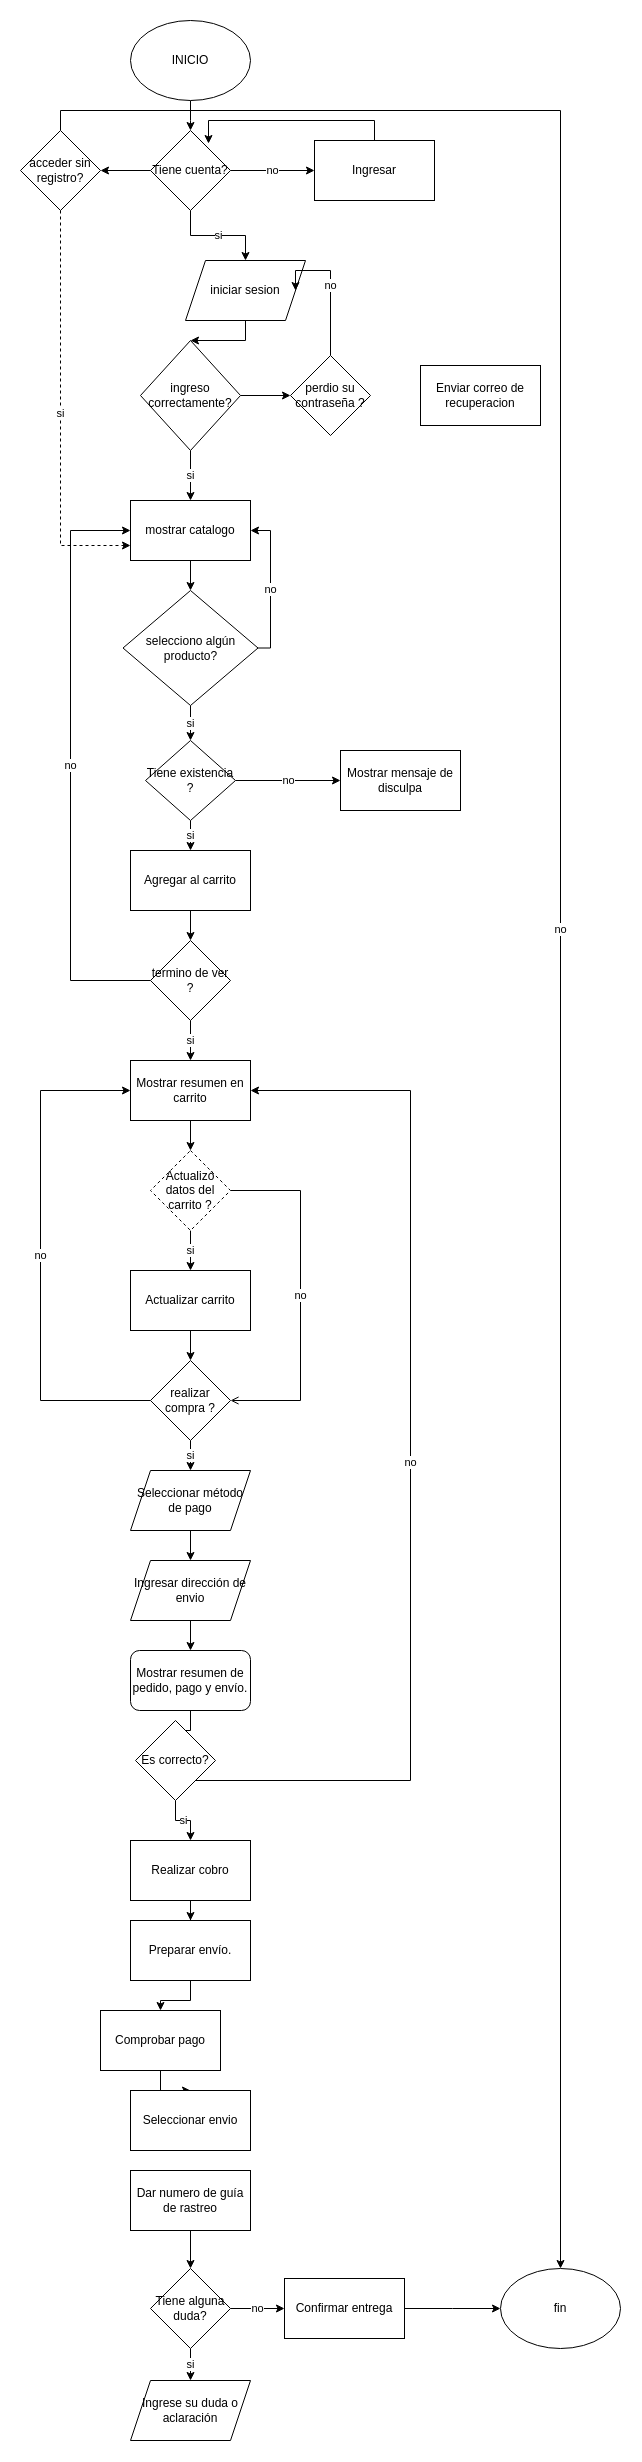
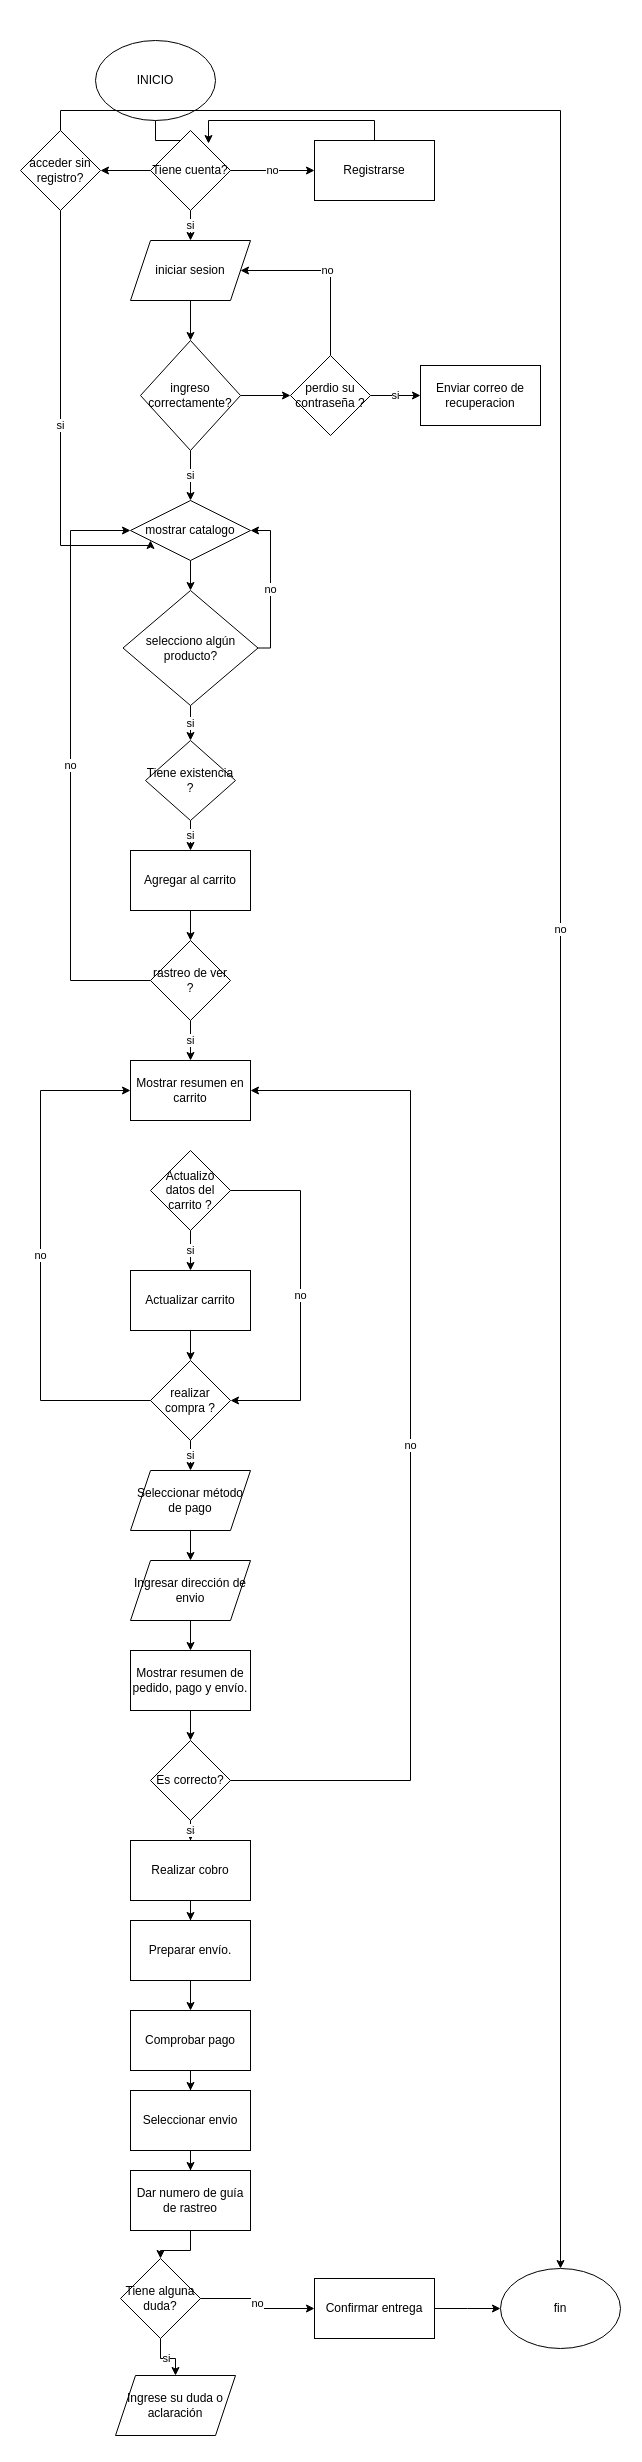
  <mxCell id="0" />
  <mxCell id="1" parent="0" />
  <mxCell id="2" style="edgeStyle=orthogonalEdgeStyle;rounded=0;orthogonalLoop=1;jettySize=auto;html=1;" edge="1" parent="1" source="3"><mxGeometry relative="1" as="geometry"><mxPoint x="190" y="130" as="targetPoint" /></mxGeometry></mxCell>
- <mxCell id="3" value="INICIO" style="ellipse;whiteSpace=wrap;html=1;" vertex="1" parent="1"><mxGeometry x="130" y="20" width="120" height="80" as="geometry" /></mxCell>
+ <mxCell id="3" value="INICIO" style="ellipse;whiteSpace=wrap;html=1;" vertex="1" parent="1"><mxGeometry x="95" y="40" width="120" height="80" as="geometry" /></mxCell>
  <mxCell id="4" value="si" style="edgeStyle=orthogonalEdgeStyle;rounded=0;orthogonalLoop=1;jettySize=auto;html=1;" edge="1" parent="1" source="7" target="9"><mxGeometry relative="1" as="geometry"><mxPoint x="190" y="270" as="targetPoint" /></mxGeometry></mxCell>
  <mxCell id="5" value="no" style="edgeStyle=orthogonalEdgeStyle;rounded=0;orthogonalLoop=1;jettySize=auto;html=1;" edge="1" parent="1" source="7" target="63"><mxGeometry relative="1" as="geometry"><mxPoint x="360" y="170" as="targetPoint" /></mxGeometry></mxCell>
  <mxCell id="6" style="edgeStyle=orthogonalEdgeStyle;rounded=0;orthogonalLoop=1;jettySize=auto;html=1;" edge="1" parent="1" source="7" target="70"><mxGeometry relative="1" as="geometry"><mxPoint x="100" y="170" as="targetPoint" /></mxGeometry></mxCell>
  <mxCell id="7" value="Tiene cuenta?" style="rhombus;whiteSpace=wrap;html=1;" vertex="1" parent="1"><mxGeometry x="150" y="130" width="80" height="80" as="geometry" /></mxCell>
  <mxCell id="8" style="edgeStyle=orthogonalEdgeStyle;rounded=0;orthogonalLoop=1;jettySize=auto;html=1;" edge="1" parent="1" source="9" target="12"><mxGeometry relative="1" as="geometry"><mxPoint x="190" y="350" as="targetPoint" /></mxGeometry></mxCell>
- <mxCell id="9" value="iniciar sesion" style="shape=parallelogram;perimeter=parallelogramPerimeter;whiteSpace=wrap;html=1;fixedSize=1;" vertex="1" parent="1"><mxGeometry x="185" y="260" width="120" height="60" as="geometry" /></mxCell>
+ <mxCell id="9" value="iniciar sesion" style="shape=parallelogram;perimeter=parallelogramPerimeter;whiteSpace=wrap;html=1;fixedSize=1;" vertex="1" parent="1"><mxGeometry x="130" y="240" width="120" height="60" as="geometry" /></mxCell>
  <mxCell id="10" value="si" style="edgeStyle=orthogonalEdgeStyle;rounded=0;orthogonalLoop=1;jettySize=auto;html=1;" edge="1" parent="1" source="12" target="14"><mxGeometry relative="1" as="geometry"><mxPoint x="190" y="510" as="targetPoint" /></mxGeometry></mxCell>
  <mxCell id="11" style="edgeStyle=orthogonalEdgeStyle;rounded=0;orthogonalLoop=1;jettySize=auto;html=1;" edge="1" parent="1" source="12" target="66"><mxGeometry relative="1" as="geometry"><mxPoint x="330" y="395" as="targetPoint" /></mxGeometry></mxCell>
  <mxCell id="12" value="ingreso correctamente?" style="rhombus;whiteSpace=wrap;html=1;" vertex="1" parent="1"><mxGeometry x="140" y="340" width="100" height="110" as="geometry" /></mxCell>
  <mxCell id="13" style="edgeStyle=orthogonalEdgeStyle;rounded=0;orthogonalLoop=1;jettySize=auto;html=1;" edge="1" parent="1" source="14" target="17"><mxGeometry relative="1" as="geometry"><mxPoint x="190" y="610" as="targetPoint" /></mxGeometry></mxCell>
- <mxCell id="14" value="mostrar catalogo" style="rounded=0;whiteSpace=wrap;html=1;" vertex="1" parent="1"><mxGeometry x="130" y="500" width="120" height="60" as="geometry" /></mxCell>
+ <mxCell id="14" value="mostrar catalogo" style="rhombus;whiteSpace=wrap;html=1;" vertex="1" parent="1"><mxGeometry x="130" y="500" width="120" height="60" as="geometry" /></mxCell>
  <mxCell id="15" value="si" style="edgeStyle=orthogonalEdgeStyle;rounded=0;orthogonalLoop=1;jettySize=auto;html=1;" edge="1" parent="1" source="17"><mxGeometry relative="1" as="geometry"><mxPoint x="190" y="740" as="targetPoint" /></mxGeometry></mxCell>
  <mxCell id="16" value="no" style="edgeStyle=orthogonalEdgeStyle;rounded=0;orthogonalLoop=1;jettySize=auto;html=1;entryX=1;entryY=0.5;entryDx=0;entryDy=0;exitX=0.944;exitY=0.5;exitDx=0;exitDy=0;exitPerimeter=0;" edge="1" parent="1" source="17" target="14"><mxGeometry relative="1" as="geometry"><Array as="points"><mxPoint x="270" y="648" /><mxPoint x="270" y="530" /></Array></mxGeometry></mxCell>
  <mxCell id="17" value="selecciono algún producto?" style="rhombus;whiteSpace=wrap;html=1;" vertex="1" parent="1"><mxGeometry x="122.5" y="590" width="135" height="115" as="geometry" /></mxCell>
  <mxCell id="18" value="si" style="edgeStyle=orthogonalEdgeStyle;rounded=0;orthogonalLoop=1;jettySize=auto;html=1;" edge="1" parent="1" source="20" target="22"><mxGeometry relative="1" as="geometry"><mxPoint x="190" y="860" as="targetPoint" /></mxGeometry></mxCell>
- <mxCell id="19" value="no" style="edgeStyle=orthogonalEdgeStyle;rounded=0;orthogonalLoop=1;jettySize=auto;html=1;" edge="1" parent="1" source="20" target="71"><mxGeometry relative="1" as="geometry"><mxPoint x="290" y="780" as="targetPoint" /></mxGeometry></mxCell>
  <mxCell id="20" value="Tiene existencia ?" style="rhombus;whiteSpace=wrap;html=1;" vertex="1" parent="1"><mxGeometry x="145" y="740" width="90" height="80" as="geometry" /></mxCell>
  <mxCell id="21" style="edgeStyle=orthogonalEdgeStyle;rounded=0;orthogonalLoop=1;jettySize=auto;html=1;" edge="1" parent="1" source="22" target="25"><mxGeometry relative="1" as="geometry"><mxPoint x="190" y="960" as="targetPoint" /></mxGeometry></mxCell>
  <mxCell id="22" value="Agregar al carrito" style="rounded=0;whiteSpace=wrap;html=1;" vertex="1" parent="1"><mxGeometry x="130" y="850" width="120" height="60" as="geometry" /></mxCell>
  <mxCell id="23" value="si" style="edgeStyle=orthogonalEdgeStyle;rounded=0;orthogonalLoop=1;jettySize=auto;html=1;" edge="1" parent="1" source="25" target="27"><mxGeometry relative="1" as="geometry"><mxPoint x="190" y="1070" as="targetPoint" /></mxGeometry></mxCell>
  <mxCell id="24" value="no" style="edgeStyle=orthogonalEdgeStyle;rounded=0;orthogonalLoop=1;jettySize=auto;html=1;entryX=0;entryY=0.5;entryDx=0;entryDy=0;" edge="1" parent="1" source="25" target="14"><mxGeometry relative="1" as="geometry"><Array as="points"><mxPoint x="70" y="980" /><mxPoint x="70" y="530" /></Array></mxGeometry></mxCell>
- <mxCell id="25" value="termino de ver ?" style="rhombus;whiteSpace=wrap;html=1;" vertex="1" parent="1"><mxGeometry x="150" y="940" width="80" height="80" as="geometry" /></mxCell>
- <mxCell id="26" style="edgeStyle=orthogonalEdgeStyle;rounded=0;orthogonalLoop=1;jettySize=auto;html=1;" edge="1" parent="1" source="27" target="30"><mxGeometry relative="1" as="geometry"><mxPoint x="190" y="1180" as="targetPoint" /></mxGeometry></mxCell>
+ <mxCell id="25" value="rastreo de ver ?" style="rhombus;whiteSpace=wrap;html=1;" vertex="1" parent="1"><mxGeometry x="150" y="940" width="80" height="80" as="geometry" /></mxCell>
  <mxCell id="27" value="Mostrar resumen en carrito" style="rounded=0;whiteSpace=wrap;html=1;" vertex="1" parent="1"><mxGeometry x="130" y="1060" width="120" height="60" as="geometry" /></mxCell>
  <mxCell id="28" value="si" style="edgeStyle=orthogonalEdgeStyle;rounded=0;orthogonalLoop=1;jettySize=auto;html=1;" edge="1" parent="1" source="30" target="32"><mxGeometry relative="1" as="geometry"><mxPoint x="190" y="1280" as="targetPoint" /></mxGeometry></mxCell>
- <mxCell id="29" value="no" style="edgeStyle=orthogonalEdgeStyle;rounded=0;orthogonalLoop=1;jettySize=auto;html=1;entryX=1;entryY=0.5;entryDx=0;entryDy=0;endArrow=open;" edge="1" parent="1" source="30" target="35"><mxGeometry relative="1" as="geometry"><Array as="points"><mxPoint x="300" y="1190" /><mxPoint x="300" y="1400" /></Array></mxGeometry></mxCell>
- <mxCell id="30" value="Actualizó datos del carrito ? " style="rhombus;whiteSpace=wrap;html=1;dashed=1;" vertex="1" parent="1"><mxGeometry x="150" y="1150" width="80" height="80" as="geometry" /></mxCell>
+ <mxCell id="29" value="no" style="edgeStyle=orthogonalEdgeStyle;rounded=0;orthogonalLoop=1;jettySize=auto;html=1;entryX=1;entryY=0.5;entryDx=0;entryDy=0;" edge="1" parent="1" source="30" target="35"><mxGeometry relative="1" as="geometry"><Array as="points"><mxPoint x="300" y="1190" /><mxPoint x="300" y="1400" /></Array></mxGeometry></mxCell>
+ <mxCell id="30" value="Actualizó datos del carrito ? " style="rhombus;whiteSpace=wrap;html=1;" vertex="1" parent="1"><mxGeometry x="150" y="1150" width="80" height="80" as="geometry" /></mxCell>
  <mxCell id="31" style="edgeStyle=orthogonalEdgeStyle;rounded=0;orthogonalLoop=1;jettySize=auto;html=1;" edge="1" parent="1" source="32" target="35"><mxGeometry relative="1" as="geometry"><mxPoint x="190" y="1380" as="targetPoint" /></mxGeometry></mxCell>
  <mxCell id="32" value="Actualizar carrito" style="rounded=0;whiteSpace=wrap;html=1;" vertex="1" parent="1"><mxGeometry x="130" y="1270" width="120" height="60" as="geometry" /></mxCell>
  <mxCell id="33" value="si" style="edgeStyle=orthogonalEdgeStyle;rounded=0;orthogonalLoop=1;jettySize=auto;html=1;" edge="1" parent="1" source="35"><mxGeometry relative="1" as="geometry"><mxPoint x="190" y="1470" as="targetPoint" /></mxGeometry></mxCell>
  <mxCell id="34" value="no" style="edgeStyle=orthogonalEdgeStyle;rounded=0;orthogonalLoop=1;jettySize=auto;html=1;entryX=0;entryY=0.5;entryDx=0;entryDy=0;" edge="1" parent="1" source="35" target="27"><mxGeometry relative="1" as="geometry"><mxPoint x="80" y="1080" as="targetPoint" /><Array as="points"><mxPoint x="40" y="1400" /><mxPoint x="40" y="1090" /></Array></mxGeometry></mxCell>
  <mxCell id="35" value="realizar compra ?" style="rhombus;whiteSpace=wrap;html=1;" vertex="1" parent="1"><mxGeometry x="150" y="1360" width="80" height="80" as="geometry" /></mxCell>
  <mxCell id="36" style="edgeStyle=orthogonalEdgeStyle;rounded=0;orthogonalLoop=1;jettySize=auto;html=1;" edge="1" parent="1" source="37" target="39"><mxGeometry relative="1" as="geometry"><mxPoint x="190" y="1580" as="targetPoint" /></mxGeometry></mxCell>
  <mxCell id="37" value="Seleccionar método de pago" style="shape=parallelogram;perimeter=parallelogramPerimeter;whiteSpace=wrap;html=1;fixedSize=1;" vertex="1" parent="1"><mxGeometry x="130" y="1470" width="120" height="60" as="geometry" /></mxCell>
  <mxCell id="38" style="edgeStyle=orthogonalEdgeStyle;rounded=0;orthogonalLoop=1;jettySize=auto;html=1;" edge="1" parent="1" source="39" target="41"><mxGeometry relative="1" as="geometry"><mxPoint x="190" y="1660" as="targetPoint" /></mxGeometry></mxCell>
  <mxCell id="39" value="Ingresar dirección de envio" style="shape=parallelogram;perimeter=parallelogramPerimeter;whiteSpace=wrap;html=1;fixedSize=1;" vertex="1" parent="1"><mxGeometry x="130" y="1560" width="120" height="60" as="geometry" /></mxCell>
  <mxCell id="40" style="edgeStyle=orthogonalEdgeStyle;rounded=0;orthogonalLoop=1;jettySize=auto;html=1;" edge="1" parent="1" source="41" target="44"><mxGeometry relative="1" as="geometry"><mxPoint x="190" y="1770" as="targetPoint" /></mxGeometry></mxCell>
- <mxCell id="41" value="Mostrar resumen de pedido, pago y envío." style="whiteSpace=wrap;html=1;rounded=1;" vertex="1" parent="1"><mxGeometry x="130" y="1650" width="120" height="60" as="geometry" /></mxCell>
+ <mxCell id="41" value="Mostrar resumen de pedido, pago y envío." style="rounded=0;whiteSpace=wrap;html=1;" vertex="1" parent="1"><mxGeometry x="130" y="1650" width="120" height="60" as="geometry" /></mxCell>
  <mxCell id="42" value="si" style="edgeStyle=orthogonalEdgeStyle;rounded=0;orthogonalLoop=1;jettySize=auto;html=1;" edge="1" parent="1" source="44" target="46"><mxGeometry relative="1" as="geometry"><mxPoint x="190" y="1870" as="targetPoint" /></mxGeometry></mxCell>
  <mxCell id="43" value="no" style="edgeStyle=orthogonalEdgeStyle;rounded=0;orthogonalLoop=1;jettySize=auto;html=1;entryX=1;entryY=0.5;entryDx=0;entryDy=0;" edge="1" parent="1" source="44" target="27"><mxGeometry relative="1" as="geometry"><mxPoint x="460" y="1090" as="targetPoint" /><Array as="points"><mxPoint x="410" y="1780" /><mxPoint x="410" y="1090" /></Array></mxGeometry></mxCell>
- <mxCell id="44" value="Es correcto?" style="rhombus;whiteSpace=wrap;html=1;" vertex="1" parent="1"><mxGeometry x="135" y="1720" width="80" height="80" as="geometry" /></mxCell>
+ <mxCell id="44" value="Es correcto?" style="rhombus;whiteSpace=wrap;html=1;" vertex="1" parent="1"><mxGeometry x="150" y="1740" width="80" height="80" as="geometry" /></mxCell>
  <mxCell id="45" style="edgeStyle=orthogonalEdgeStyle;rounded=0;orthogonalLoop=1;jettySize=auto;html=1;" edge="1" parent="1" source="46" target="48"><mxGeometry relative="1" as="geometry"><mxPoint x="190" y="1950" as="targetPoint" /></mxGeometry></mxCell>
  <mxCell id="46" value="Realizar cobro" style="rounded=0;whiteSpace=wrap;html=1;" vertex="1" parent="1"><mxGeometry x="130" y="1840" width="120" height="60" as="geometry" /></mxCell>
  <mxCell id="47" style="edgeStyle=orthogonalEdgeStyle;rounded=0;orthogonalLoop=1;jettySize=auto;html=1;" edge="1" parent="1" source="48" target="50"><mxGeometry relative="1" as="geometry"><mxPoint x="190" y="2020" as="targetPoint" /></mxGeometry></mxCell>
  <mxCell id="48" value="Preparar envío." style="rounded=0;whiteSpace=wrap;html=1;" vertex="1" parent="1"><mxGeometry x="130" y="1920" width="120" height="60" as="geometry" /></mxCell>
  <mxCell id="49" style="edgeStyle=orthogonalEdgeStyle;rounded=0;orthogonalLoop=1;jettySize=auto;html=1;" edge="1" parent="1" source="50" target="52"><mxGeometry relative="1" as="geometry"><mxPoint x="190" y="2110" as="targetPoint" /></mxGeometry></mxCell>
- <mxCell id="50" value="Comprobar pago" style="rounded=0;whiteSpace=wrap;html=1;" vertex="1" parent="1"><mxGeometry x="100" y="2010" width="120" height="60" as="geometry" /></mxCell>
+ <mxCell id="50" value="Comprobar pago" style="rounded=0;whiteSpace=wrap;html=1;" vertex="1" parent="1"><mxGeometry x="130" y="2010" width="120" height="60" as="geometry" /></mxCell>
+ <mxCell id="51" style="edgeStyle=orthogonalEdgeStyle;rounded=0;orthogonalLoop=1;jettySize=auto;html=1;" edge="1" parent="1" source="52" target="54"><mxGeometry relative="1" as="geometry"><mxPoint x="190" y="2200" as="targetPoint" /></mxGeometry></mxCell>
  <mxCell id="52" value="Seleccionar envio" style="rounded=0;whiteSpace=wrap;html=1;" vertex="1" parent="1"><mxGeometry x="130" y="2090" width="120" height="60" as="geometry" /></mxCell>
  <mxCell id="53" style="edgeStyle=orthogonalEdgeStyle;rounded=0;orthogonalLoop=1;jettySize=auto;html=1;" edge="1" parent="1" source="54" target="57"><mxGeometry relative="1" as="geometry"><mxPoint x="190" y="2270" as="targetPoint" /></mxGeometry></mxCell>
  <mxCell id="54" value="Dar numero de guía de rastreo" style="rounded=0;whiteSpace=wrap;html=1;" vertex="1" parent="1"><mxGeometry x="130" y="2170" width="120" height="60" as="geometry" /></mxCell>
  <mxCell id="55" value="si" style="edgeStyle=orthogonalEdgeStyle;rounded=0;orthogonalLoop=1;jettySize=auto;html=1;" edge="1" parent="1" source="57" target="58"><mxGeometry relative="1" as="geometry"><mxPoint x="190" y="2400" as="targetPoint" /></mxGeometry></mxCell>
  <mxCell id="56" value="no" style="edgeStyle=orthogonalEdgeStyle;rounded=0;orthogonalLoop=1;jettySize=auto;html=1;" edge="1" parent="1" source="57" target="60"><mxGeometry relative="1" as="geometry"><mxPoint x="310" y="2308" as="targetPoint" /></mxGeometry></mxCell>
- <mxCell id="57" value="Tiene alguna duda?" style="rhombus;whiteSpace=wrap;html=1;" vertex="1" parent="1"><mxGeometry x="150" y="2268" width="80" height="80" as="geometry" /></mxCell>
- <mxCell id="58" value="Ingrese su duda o aclaración" style="shape=parallelogram;perimeter=parallelogramPerimeter;whiteSpace=wrap;html=1;fixedSize=1;" vertex="1" parent="1"><mxGeometry x="130" y="2380" width="120" height="60" as="geometry" /></mxCell>
+ <mxCell id="57" value="Tiene alguna duda?" style="rhombus;whiteSpace=wrap;html=1;" vertex="1" parent="1"><mxGeometry x="120" y="2258" width="80" height="80" as="geometry" /></mxCell>
+ <mxCell id="58" value="Ingrese su duda o aclaración" style="shape=parallelogram;perimeter=parallelogramPerimeter;whiteSpace=wrap;html=1;fixedSize=1;" vertex="1" parent="1"><mxGeometry x="115" y="2375" width="120" height="60" as="geometry" /></mxCell>
  <mxCell id="59" style="edgeStyle=orthogonalEdgeStyle;rounded=0;orthogonalLoop=1;jettySize=auto;html=1;" edge="1" parent="1" source="60"><mxGeometry relative="1" as="geometry"><mxPoint x="500" y="2308" as="targetPoint" /></mxGeometry></mxCell>
- <mxCell id="60" value="Confirmar entrega" style="rounded=0;whiteSpace=wrap;html=1;" vertex="1" parent="1"><mxGeometry x="284" y="2278" width="120" height="60" as="geometry" /></mxCell>
+ <mxCell id="60" value="Confirmar entrega" style="rounded=0;whiteSpace=wrap;html=1;" vertex="1" parent="1"><mxGeometry x="314" y="2278" width="120" height="60" as="geometry" /></mxCell>
  <mxCell id="61" value="fin" style="ellipse;whiteSpace=wrap;html=1;" vertex="1" parent="1"><mxGeometry x="500" y="2268" width="120" height="80" as="geometry" /></mxCell>
  <mxCell id="62" style="edgeStyle=orthogonalEdgeStyle;rounded=0;orthogonalLoop=1;jettySize=auto;html=1;entryX=0.725;entryY=0.163;entryDx=0;entryDy=0;entryPerimeter=0;" edge="1" parent="1" source="63" target="7"><mxGeometry relative="1" as="geometry"><Array as="points"><mxPoint x="374" y="120" /><mxPoint x="208" y="120" /></Array></mxGeometry></mxCell>
- <mxCell id="63" value="Ingresar " style="rounded=0;whiteSpace=wrap;html=1;" vertex="1" parent="1"><mxGeometry x="314" y="140" width="120" height="60" as="geometry" /></mxCell>
+ <mxCell id="63" value="Registrarse " style="rounded=0;whiteSpace=wrap;html=1;" vertex="1" parent="1"><mxGeometry x="314" y="140" width="120" height="60" as="geometry" /></mxCell>
+ <mxCell id="64" value="si" style="edgeStyle=orthogonalEdgeStyle;rounded=0;orthogonalLoop=1;jettySize=auto;html=1;" edge="1" parent="1" source="66" target="67"><mxGeometry relative="1" as="geometry"><mxPoint x="450" y="395" as="targetPoint" /></mxGeometry></mxCell>
  <mxCell id="65" value="no" style="edgeStyle=orthogonalEdgeStyle;rounded=0;orthogonalLoop=1;jettySize=auto;html=1;entryX=1;entryY=0.5;entryDx=0;entryDy=0;" edge="1" parent="1" source="66" target="9"><mxGeometry relative="1" as="geometry"><Array as="points"><mxPoint x="330" y="270" /></Array></mxGeometry></mxCell>
  <mxCell id="66" value="perdio su contraseña ? " style="rhombus;whiteSpace=wrap;html=1;" vertex="1" parent="1"><mxGeometry x="290" y="355" width="80" height="80" as="geometry" /></mxCell>
  <mxCell id="67" value="Enviar correo de recuperacion" style="rounded=0;whiteSpace=wrap;html=1;" vertex="1" parent="1"><mxGeometry x="420" y="365" width="120" height="60" as="geometry" /></mxCell>
- <mxCell id="68" value="si" style="edgeStyle=orthogonalEdgeStyle;rounded=0;orthogonalLoop=1;jettySize=auto;html=1;entryX=0;entryY=0.75;entryDx=0;entryDy=0;dashed=1;" edge="1" parent="1" source="70" target="14"><mxGeometry relative="1" as="geometry"><Array as="points"><mxPoint x="60" y="545" /></Array></mxGeometry></mxCell>
+ <mxCell id="68" value="si" style="edgeStyle=orthogonalEdgeStyle;rounded=0;orthogonalLoop=1;jettySize=auto;html=1;entryX=0;entryY=0.75;entryDx=0;entryDy=0;" edge="1" parent="1" source="70" target="14"><mxGeometry relative="1" as="geometry"><Array as="points"><mxPoint x="60" y="545" /></Array></mxGeometry></mxCell>
  <mxCell id="69" value="no" style="edgeStyle=orthogonalEdgeStyle;rounded=0;orthogonalLoop=1;jettySize=auto;html=1;" edge="1" parent="1" source="70" target="61"><mxGeometry relative="1" as="geometry"><Array as="points"><mxPoint x="60" y="110" /><mxPoint x="560" y="110" /></Array></mxGeometry></mxCell>
  <mxCell id="70" value="acceder sin registro?" style="rhombus;whiteSpace=wrap;html=1;" vertex="1" parent="1"><mxGeometry x="20" y="130" width="80" height="80" as="geometry" /></mxCell>
- <mxCell id="71" value="Mostrar mensaje de disculpa" style="rounded=0;whiteSpace=wrap;html=1;" vertex="1" parent="1"><mxGeometry x="340" y="750" width="120" height="60" as="geometry" /></mxCell>
